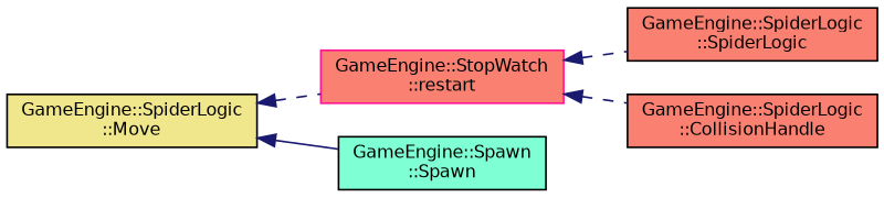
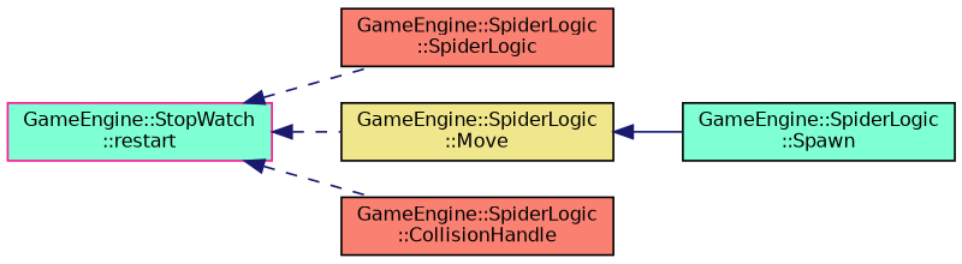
  digraph {
    rankdir=LR
    node [color=black fillcolor=aquamarine fontname=Helvetica fontsize=10 shape=record style=filled]
    edge [color=midnightblue dir=back fontname=Helvetica fontsize=10 labelfontname=Helvetica labelfontsize=10 style=dashed]
-   n1 [color=deeppink fillcolor=salmon fontcolor=black height=0.2 label="GameEngine::StopWatch\l::restart" width=0.4]
+   n1 [color=deeppink fontcolor=black height=0.2 label="GameEngine::StopWatch\l::restart" width=0.4]
    n2 [fillcolor=salmon height=0.2 label="GameEngine::SpiderLogic\l::SpiderLogic" width=0.4]
    n3 [fillcolor=khaki height=0.2 label="GameEngine::SpiderLogic\l::Move" width=0.4]
    n4 [fillcolor=salmon height=0.2 label="GameEngine::SpiderLogic\l::CollisionHandle" width=0.4]
-   n5 [height=0.2 label="GameEngine::Spawn\l::Spawn" width=0.4]
+   n5 [height=0.2 label="GameEngine::SpiderLogic\l::Spawn" width=0.4]
    n1 -> n2
-   n3 -> n1
+   n1 -> n3
    n1 -> n4
    n3 -> n5 [style=solid]
  }
